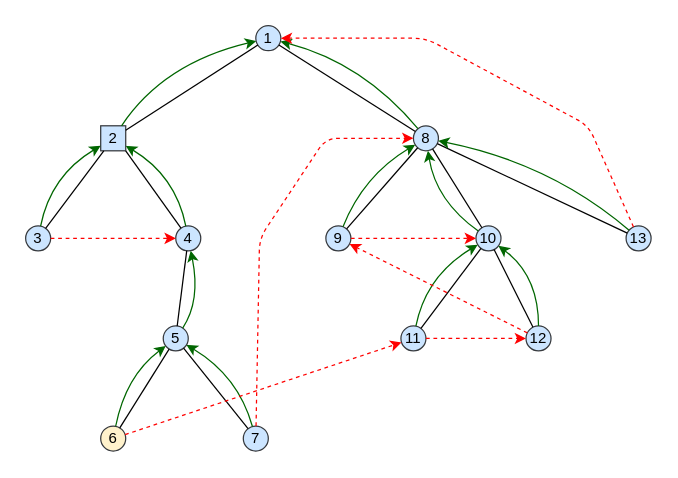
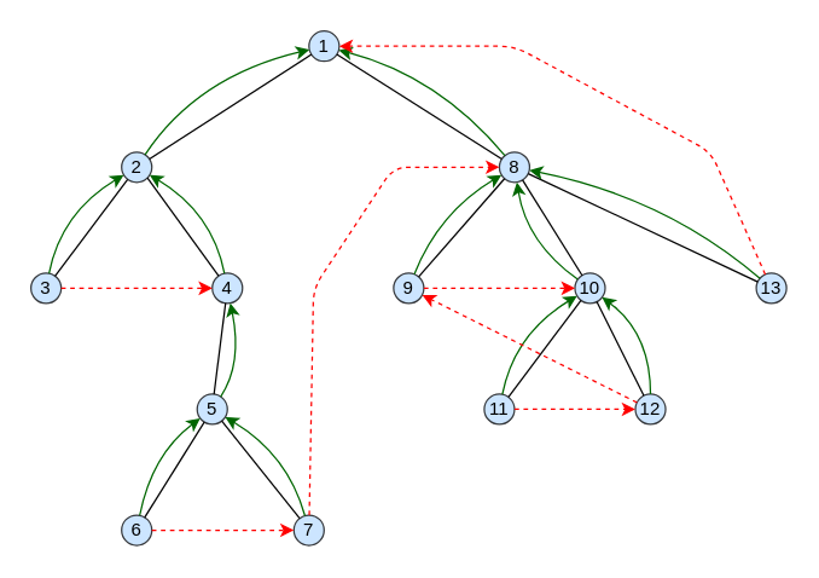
  <mxCell id="0" />
  <mxCell id="1" parent="0" />
  <mxCell id="2" value="1" style="ellipse;whiteSpace=wrap;html=1;aspect=fixed;fillColor=#cce5ff;strokeColor=#36393d;" vertex="1" parent="1"><mxGeometry x="204" y="20" width="20" height="20" as="geometry" /></mxCell>
- <mxCell id="3" value="2" style="whiteSpace=wrap;html=1;aspect=fixed;fillColor=#cce5ff;strokeColor=#36393d;rounded=0;" vertex="1" parent="1"><mxGeometry x="80" y="100" width="20" height="20" as="geometry" /></mxCell>
+ <mxCell id="3" value="2" style="ellipse;whiteSpace=wrap;html=1;aspect=fixed;fillColor=#cce5ff;strokeColor=#36393d;" vertex="1" parent="1"><mxGeometry x="80" y="100" width="20" height="20" as="geometry" /></mxCell>
  <mxCell id="4" value="8" style="ellipse;whiteSpace=wrap;html=1;aspect=fixed;fillColor=#cce5ff;strokeColor=#36393d;" vertex="1" parent="1"><mxGeometry x="330" y="100" width="20" height="20" as="geometry" /></mxCell>
  <mxCell id="5" value="3" style="ellipse;whiteSpace=wrap;html=1;aspect=fixed;fillColor=#cce5ff;strokeColor=#36393d;" vertex="1" parent="1"><mxGeometry x="20" y="180" width="20" height="20" as="geometry" /></mxCell>
  <mxCell id="6" value="4" style="ellipse;whiteSpace=wrap;html=1;aspect=fixed;fillColor=#cce5ff;strokeColor=#36393d;" vertex="1" parent="1"><mxGeometry x="140" y="180" width="20" height="20" as="geometry" /></mxCell>
- <mxCell id="7" value="6" style="ellipse;whiteSpace=wrap;html=1;aspect=fixed;fillColor=#fff2cc;strokeColor=#36393d;" vertex="1" parent="1"><mxGeometry x="80" y="340" width="20" height="20" as="geometry" /></mxCell>
+ <mxCell id="7" value="6" style="ellipse;whiteSpace=wrap;html=1;aspect=fixed;fillColor=#cce5ff;strokeColor=#36393d;" vertex="1" parent="1"><mxGeometry x="80" y="340" width="20" height="20" as="geometry" /></mxCell>
  <mxCell id="8" value="5" style="ellipse;whiteSpace=wrap;html=1;aspect=fixed;fillColor=#cce5ff;strokeColor=#36393d;" vertex="1" parent="1"><mxGeometry x="130" y="260" width="20" height="20" as="geometry" /></mxCell>
  <mxCell id="9" value="7" style="ellipse;whiteSpace=wrap;html=1;aspect=fixed;fillColor=#cce5ff;strokeColor=#36393d;" vertex="1" parent="1"><mxGeometry x="194" y="340" width="20" height="20" as="geometry" /></mxCell>
  <mxCell id="10" value="9" style="ellipse;whiteSpace=wrap;html=1;aspect=fixed;fillColor=#cce5ff;strokeColor=#36393d;" vertex="1" parent="1"><mxGeometry x="260" y="180" width="20" height="20" as="geometry" /></mxCell>
  <mxCell id="11" value="10" style="ellipse;whiteSpace=wrap;html=1;aspect=fixed;fillColor=#cce5ff;strokeColor=#36393d;" vertex="1" parent="1"><mxGeometry x="380" y="180" width="20" height="20" as="geometry" /></mxCell>
  <mxCell id="12" value="13" style="ellipse;whiteSpace=wrap;html=1;aspect=fixed;fillColor=#cce5ff;strokeColor=#36393d;" vertex="1" parent="1"><mxGeometry x="500" y="180" width="20" height="20" as="geometry" /></mxCell>
  <mxCell id="13" value="11" style="ellipse;whiteSpace=wrap;html=1;aspect=fixed;fillColor=#cce5ff;strokeColor=#36393d;" vertex="1" parent="1"><mxGeometry x="320" y="260" width="20" height="20" as="geometry" /></mxCell>
  <mxCell id="14" value="12" style="ellipse;whiteSpace=wrap;html=1;aspect=fixed;fillColor=#cce5ff;strokeColor=#36393d;" vertex="1" parent="1"><mxGeometry x="420" y="260" width="20" height="20" as="geometry" /></mxCell>
  <mxCell id="15" value="" style="endArrow=none;html=1;" edge="1" parent="1" source="3" target="2"><mxGeometry width="50" height="50" relative="1" as="geometry"><mxPoint x="120" y="90" as="sourcePoint" /><mxPoint x="170" y="40" as="targetPoint" /></mxGeometry></mxCell>
  <mxCell id="16" value="" style="endArrow=none;html=1;" edge="1" parent="1" source="5" target="3"><mxGeometry width="50" height="50" relative="1" as="geometry"><mxPoint x="280" y="200" as="sourcePoint" /><mxPoint x="330" y="150" as="targetPoint" /></mxGeometry></mxCell>
  <mxCell id="17" value="" style="endArrow=none;html=1;entryX=1;entryY=1;entryDx=0;entryDy=0;" edge="1" parent="1" source="6" target="3"><mxGeometry width="50" height="50" relative="1" as="geometry"><mxPoint x="90" y="170" as="sourcePoint" /><mxPoint x="140" y="120" as="targetPoint" /></mxGeometry></mxCell>
  <mxCell id="18" value="" style="endArrow=none;html=1;" edge="1" parent="1" source="10" target="4"><mxGeometry width="50" height="50" relative="1" as="geometry"><mxPoint x="210" y="190" as="sourcePoint" /><mxPoint x="260" y="140" as="targetPoint" /></mxGeometry></mxCell>
  <mxCell id="19" value="" style="endArrow=none;html=1;" edge="1" parent="1" source="11" target="4"><mxGeometry width="50" height="50" relative="1" as="geometry"><mxPoint x="330" y="160" as="sourcePoint" /><mxPoint x="380" y="110" as="targetPoint" /></mxGeometry></mxCell>
  <mxCell id="20" value="" style="endArrow=none;html=1;" edge="1" parent="1" source="12" target="4"><mxGeometry width="50" height="50" relative="1" as="geometry"><mxPoint x="400" y="150" as="sourcePoint" /><mxPoint x="450" y="100" as="targetPoint" /></mxGeometry></mxCell>
  <mxCell id="21" value="" style="endArrow=none;html=1;" edge="1" parent="1" source="8" target="6"><mxGeometry width="50" height="50" relative="1" as="geometry"><mxPoint x="220" y="260" as="sourcePoint" /><mxPoint x="270" y="210" as="targetPoint" /></mxGeometry></mxCell>
  <mxCell id="22" value="" style="endArrow=none;html=1;" edge="1" parent="1" source="7" target="8"><mxGeometry width="50" height="50" relative="1" as="geometry"><mxPoint x="30" y="350" as="sourcePoint" /><mxPoint x="80" y="300" as="targetPoint" /></mxGeometry></mxCell>
  <mxCell id="23" value="" style="endArrow=none;html=1;" edge="1" parent="1" source="9" target="8"><mxGeometry width="50" height="50" relative="1" as="geometry"><mxPoint x="170" y="330" as="sourcePoint" /><mxPoint x="220" y="280" as="targetPoint" /></mxGeometry></mxCell>
  <mxCell id="24" value="" style="endArrow=none;html=1;" edge="1" parent="1" source="13" target="11"><mxGeometry width="50" height="50" relative="1" as="geometry"><mxPoint x="260" y="280" as="sourcePoint" /><mxPoint x="310" y="230" as="targetPoint" /></mxGeometry></mxCell>
  <mxCell id="25" value="" style="endArrow=none;html=1;" edge="1" parent="1" source="14" target="11"><mxGeometry width="50" height="50" relative="1" as="geometry"><mxPoint x="280" y="270" as="sourcePoint" /><mxPoint x="330" y="220" as="targetPoint" /></mxGeometry></mxCell>
  <mxCell id="26" value="" style="endArrow=none;html=1;" edge="1" parent="1" source="2" target="4"><mxGeometry width="50" height="50" relative="1" as="geometry"><mxPoint x="280" y="130" as="sourcePoint" /><mxPoint x="330" y="80" as="targetPoint" /></mxGeometry></mxCell>
  <mxCell id="27" value="" style="curved=1;endArrow=classic;html=1;strokeColor=#006600;" edge="1" parent="1" source="3" target="2"><mxGeometry width="50" height="50" relative="1" as="geometry"><mxPoint x="220" y="140" as="sourcePoint" /><mxPoint x="320" y="80" as="targetPoint" /><Array as="points"><mxPoint x="130" y="50" /></Array></mxGeometry></mxCell>
  <mxCell id="28" value="" style="curved=1;endArrow=classic;html=1;strokeColor=#006600;" edge="1" parent="1" source="5" target="3"><mxGeometry width="50" height="50" relative="1" as="geometry"><mxPoint x="104.472" y="111.056" as="sourcePoint" /><mxPoint x="214.16" y="41.78" as="targetPoint" /><Array as="points"><mxPoint x="40" y="140" /></Array></mxGeometry></mxCell>
  <mxCell id="29" value="" style="curved=1;endArrow=classic;html=1;strokeColor=#006600;" edge="1" parent="1" source="6" target="3"><mxGeometry width="50" height="50" relative="1" as="geometry"><mxPoint x="40" y="190" as="sourcePoint" /><mxPoint x="90.495" y="123.107" as="targetPoint" /><Array as="points"><mxPoint x="140" y="140" /></Array></mxGeometry></mxCell>
  <mxCell id="30" value="" style="curved=1;endArrow=classic;html=1;strokeColor=#006600;" edge="1" parent="1" source="8" target="6"><mxGeometry width="50" height="50" relative="1" as="geometry"><mxPoint x="159.584" y="190.009" as="sourcePoint" /><mxPoint x="109.487" y="123.162" as="targetPoint" /><Array as="points"><mxPoint x="160" y="240" /></Array></mxGeometry></mxCell>
  <mxCell id="31" value="" style="curved=1;endArrow=classic;html=1;strokeColor=#006600;" edge="1" parent="1" source="9" target="8"><mxGeometry width="50" height="50" relative="1" as="geometry"><mxPoint x="157.071" y="272.929" as="sourcePoint" /><mxPoint x="163.714" y="209.285" as="targetPoint" /><Array as="points"><mxPoint x="190" y="300" /></Array></mxGeometry></mxCell>
  <mxCell id="32" value="" style="curved=1;endArrow=classic;html=1;strokeColor=#006600;" edge="1" parent="1" source="7" target="8"><mxGeometry width="50" height="50" relative="1" as="geometry"><mxPoint x="157.071" y="272.929" as="sourcePoint" /><mxPoint x="97" y="270" as="targetPoint" /><Array as="points"><mxPoint x="100" y="300" /></Array></mxGeometry></mxCell>
  <mxCell id="33" value="" style="curved=1;endArrow=classic;html=1;strokeColor=#006600;" edge="1" parent="1" source="4" target="2"><mxGeometry width="50" height="50" relative="1" as="geometry"><mxPoint x="211.831" y="350.238" as="sourcePoint" /><mxPoint x="159.285" y="283.714" as="targetPoint" /><Array as="points"><mxPoint x="290" y="50" /></Array></mxGeometry></mxCell>
  <mxCell id="34" value="" style="curved=1;endArrow=classic;html=1;strokeColor=#006600;" edge="1" parent="1" source="13" target="11"><mxGeometry width="50" height="50" relative="1" as="geometry"><mxPoint x="343.598" y="112.318" as="sourcePoint" /><mxPoint x="233.669" y="42.55" as="targetPoint" /><Array as="points"><mxPoint x="340" y="220" /></Array></mxGeometry></mxCell>
  <mxCell id="35" value="" style="curved=1;endArrow=classic;html=1;strokeColor=#006600;" edge="1" parent="1" source="14" target="11"><mxGeometry width="50" height="50" relative="1" as="geometry"><mxPoint x="341.961" y="270.194" as="sourcePoint" /><mxPoint x="391.425" y="205.145" as="targetPoint" /><Array as="points"><mxPoint x="430" y="220" /></Array></mxGeometry></mxCell>
  <mxCell id="36" value="" style="curved=1;endArrow=classic;html=1;strokeColor=#006600;" edge="1" parent="1" source="10" target="4"><mxGeometry width="50" height="50" relative="1" as="geometry"><mxPoint x="320" y="210" as="sourcePoint" /><mxPoint x="280" y="120" as="targetPoint" /><Array as="points"><mxPoint x="290" y="140" /></Array></mxGeometry></mxCell>
  <mxCell id="37" value="" style="curved=1;endArrow=classic;html=1;strokeColor=#006600;" edge="1" parent="1" source="11" target="4"><mxGeometry width="50" height="50" relative="1" as="geometry"><mxPoint x="283.714" y="190.715" as="sourcePoint" /><mxPoint x="341.425" y="125.145" as="targetPoint" /><Array as="points"><mxPoint x="348" y="160" /></Array></mxGeometry></mxCell>
  <mxCell id="38" value="" style="curved=1;endArrow=classic;html=1;strokeColor=#006600;" edge="1" parent="1" source="12" target="4"><mxGeometry width="50" height="50" relative="1" as="geometry"><mxPoint x="400" y="190" as="sourcePoint" /><mxPoint x="357.809" y="126.247" as="targetPoint" /><Array as="points"><mxPoint x="440" y="130" /></Array></mxGeometry></mxCell>
  <mxCell id="39" value="" style="endArrow=classic;dashed=1;html=1;strokeColor=#FF0000;" edge="1" parent="1" source="5" target="6"><mxGeometry width="50" height="50" relative="1" as="geometry"><mxPoint x="50" y="240" as="sourcePoint" /><mxPoint x="100" y="190" as="targetPoint" /></mxGeometry></mxCell>
- <mxCell id="40" value="" style="endArrow=classic;dashed=1;html=1;strokeColor=#FF0000;" edge="1" parent="1" source="7" target="13"><mxGeometry width="50" height="50" relative="1" as="geometry"><mxPoint x="50" y="200" as="sourcePoint" /><mxPoint x="150" y="200" as="targetPoint" /></mxGeometry></mxCell>
+ <mxCell id="40" value="" style="endArrow=classic;dashed=1;html=1;strokeColor=#FF0000;" edge="1" parent="1" source="7" target="9"><mxGeometry width="50" height="50" relative="1" as="geometry"><mxPoint x="50" y="200" as="sourcePoint" /><mxPoint x="150" y="200" as="targetPoint" /></mxGeometry></mxCell>
  <mxCell id="41" value="" style="endArrow=classic;dashed=1;html=1;strokeColor=#FF0000;" edge="1" parent="1" source="9" target="4"><mxGeometry width="50" height="50" relative="1" as="geometry"><mxPoint x="110" y="360" as="sourcePoint" /><mxPoint x="204" y="360" as="targetPoint" /><Array as="points"><mxPoint x="207" y="190" /><mxPoint x="260" y="110" /></Array></mxGeometry></mxCell>
  <mxCell id="42" value="" style="endArrow=classic;dashed=1;html=1;strokeColor=#FF0000;" edge="1" parent="1" source="10" target="11"><mxGeometry width="50" height="50" relative="1" as="geometry"><mxPoint x="110" y="360" as="sourcePoint" /><mxPoint x="204" y="360" as="targetPoint" /></mxGeometry></mxCell>
  <mxCell id="43" value="" style="endArrow=classic;dashed=1;html=1;strokeColor=#FF0000;" edge="1" parent="1" source="13" target="14"><mxGeometry width="50" height="50" relative="1" as="geometry"><mxPoint x="120" y="370" as="sourcePoint" /><mxPoint x="214" y="370" as="targetPoint" /></mxGeometry></mxCell>
  <mxCell id="44" value="" style="endArrow=classic;dashed=1;html=1;strokeColor=#FF0000;" edge="1" parent="1" source="14" target="10"><mxGeometry width="50" height="50" relative="1" as="geometry"><mxPoint x="130" y="380" as="sourcePoint" /><mxPoint x="224" y="380" as="targetPoint" /></mxGeometry></mxCell>
  <mxCell id="45" value="" style="endArrow=classic;dashed=1;html=1;strokeColor=#FF0000;" edge="1" parent="1" source="12" target="2"><mxGeometry width="50" height="50" relative="1" as="geometry"><mxPoint x="350" y="280" as="sourcePoint" /><mxPoint x="430" y="280" as="targetPoint" /><Array as="points"><mxPoint x="470" y="100" /><mxPoint x="340" y="30" /></Array></mxGeometry></mxCell>
